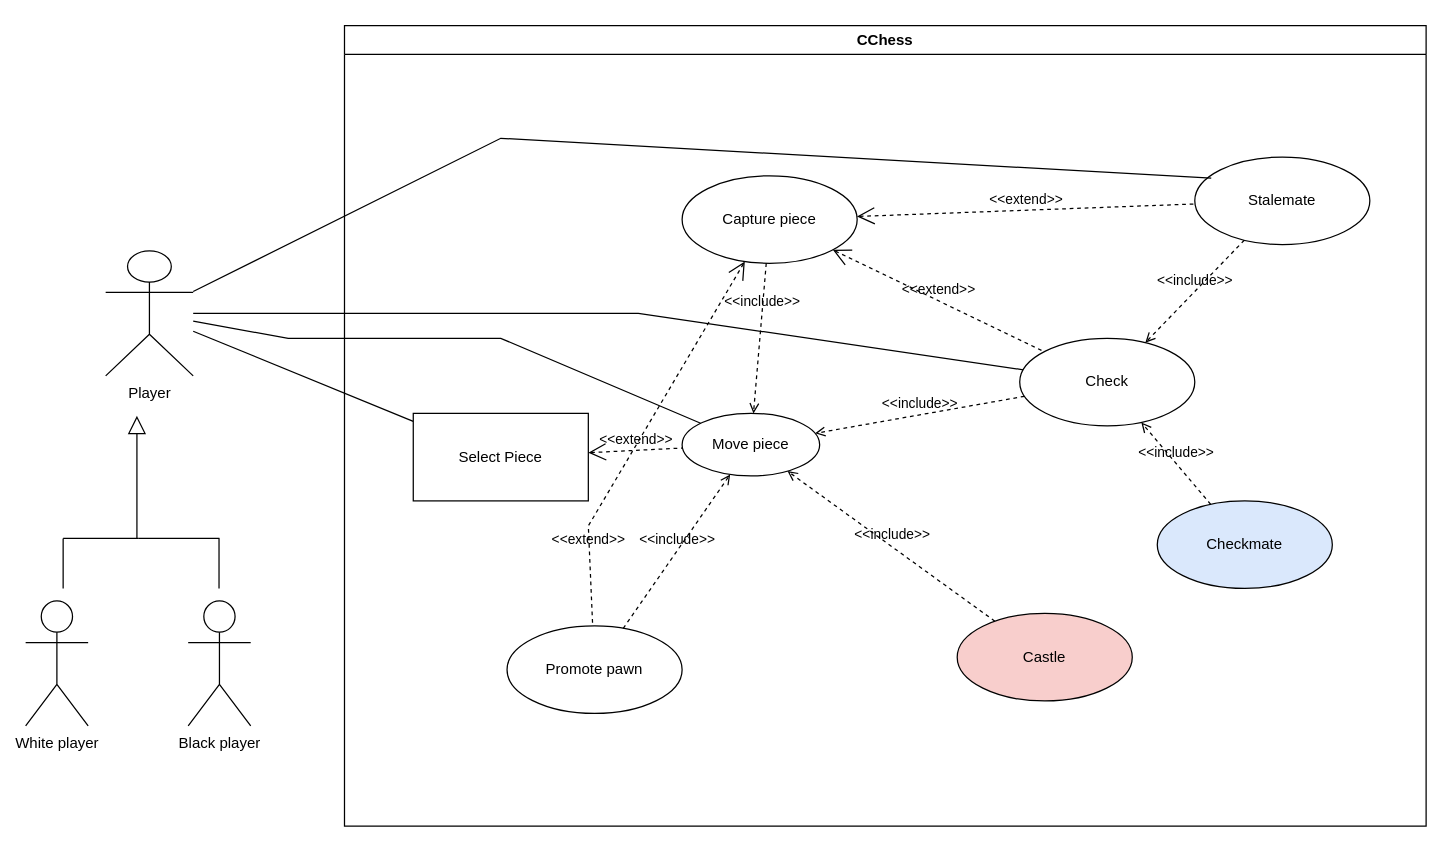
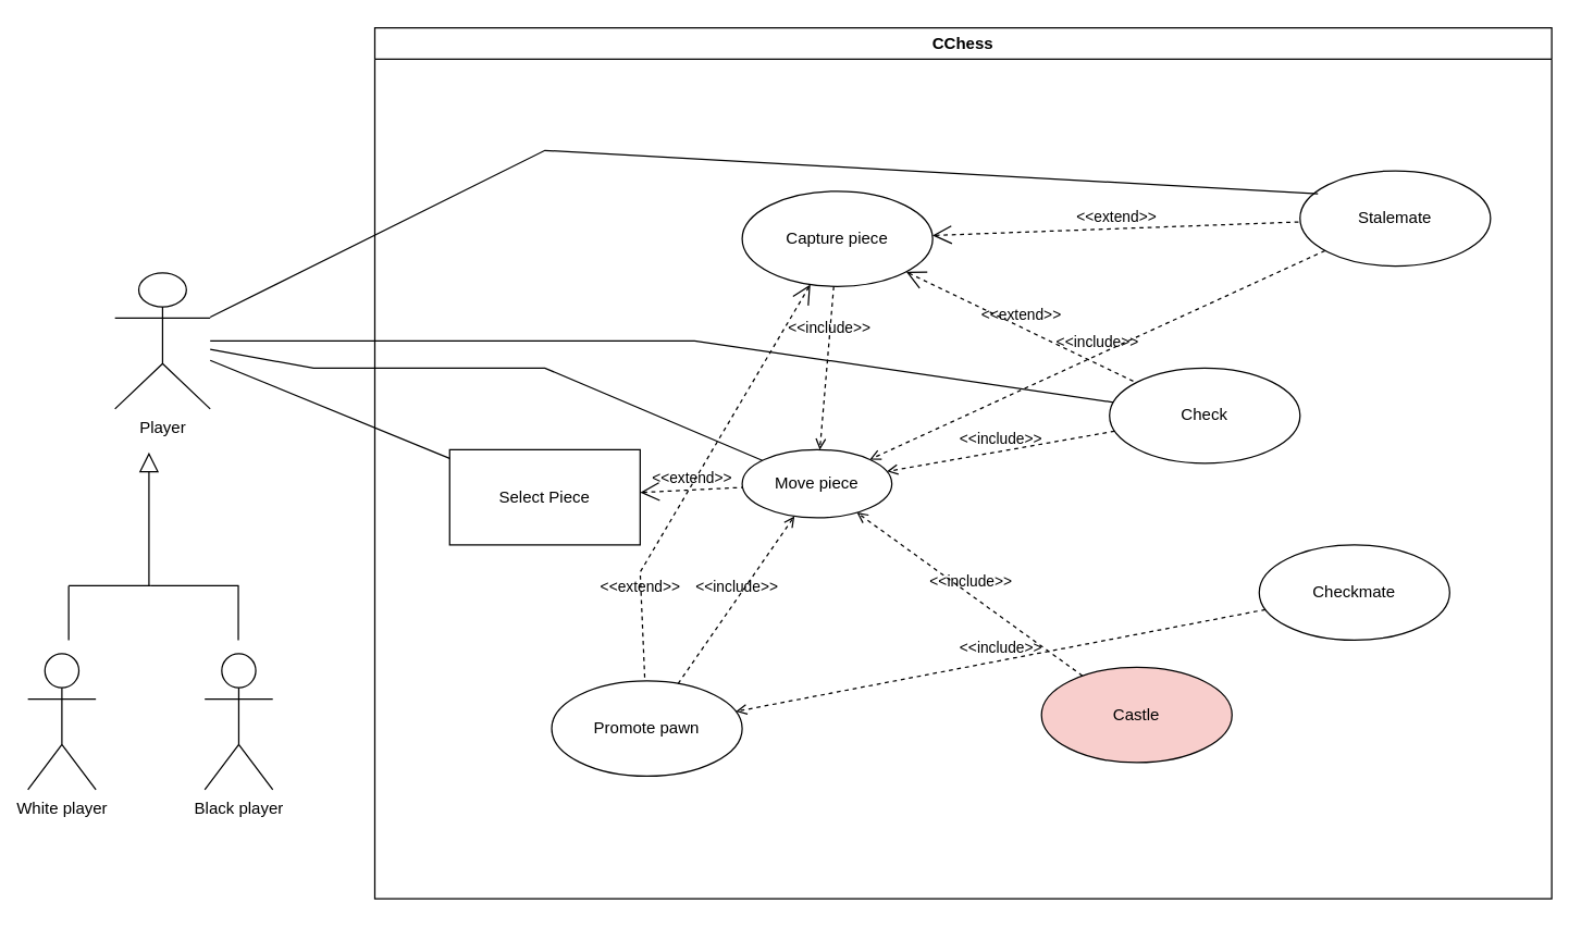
  <mxCell id="0" />
  <mxCell id="1" parent="0" />
  <mxCell id="2" value="Player" style="shape=umlActor;verticalLabelPosition=bottom;verticalAlign=top;html=1;outlineConnect=0;" parent="1" vertex="1"><mxGeometry x="84" y="200" width="70" height="100" as="geometry" /></mxCell>
  <mxCell id="3" value="" style="edgeStyle=none;html=1;endArrow=none;verticalAlign=bottom;rounded=0;" parent="1" source="2" target="6" edge="1"><mxGeometry width="160" relative="1" as="geometry"><mxPoint x="400" y="550" as="sourcePoint" /><mxPoint x="560" y="550" as="targetPoint" /></mxGeometry></mxCell>
  <mxCell id="4" value="Black player" style="shape=umlActor;verticalLabelPosition=bottom;verticalAlign=top;html=1;outlineConnect=0;" parent="1" vertex="1"><mxGeometry x="150" y="480" width="50" height="100" as="geometry" /></mxCell>
  <mxCell id="5" value="CChess" style="swimlane;whiteSpace=wrap;html=1;" parent="1" vertex="1"><mxGeometry x="275" y="20" width="865" height="640" as="geometry" /></mxCell>
  <mxCell id="6" value="Select Piece" style="whiteSpace=wrap;html=1;rounded=0;" parent="5" vertex="1"><mxGeometry x="55" y="310" width="140" height="70" as="geometry" /></mxCell>
  <mxCell id="7" value="Move piece" style="ellipse;whiteSpace=wrap;html=1;" parent="5" vertex="1"><mxGeometry x="270" y="310" width="110" height="50" as="geometry" /></mxCell>
  <mxCell id="8" value="&amp;lt;&amp;lt;extend&amp;gt;&amp;gt;" style="edgeStyle=none;html=1;startArrow=open;endArrow=none;startSize=12;verticalAlign=bottom;dashed=1;labelBackgroundColor=none;rounded=0;" parent="5" source="6" target="7" edge="1"><mxGeometry width="160" relative="1" as="geometry"><mxPoint x="120" y="390" as="sourcePoint" /><mxPoint x="120" y="510" as="targetPoint" /></mxGeometry></mxCell>
  <mxCell id="9" value="Capture piece" style="ellipse;whiteSpace=wrap;html=1;" parent="5" vertex="1"><mxGeometry x="270" y="120" width="140" height="70" as="geometry" /></mxCell>
  <mxCell id="10" value="&amp;lt;&amp;lt;include&amp;gt;&amp;gt;" style="edgeStyle=none;html=1;endArrow=open;verticalAlign=bottom;dashed=1;labelBackgroundColor=none;rounded=0;" parent="5" source="9" target="7" edge="1"><mxGeometry x="-0.333" width="160" relative="1" as="geometry"><mxPoint x="320" y="470" as="sourcePoint" /><mxPoint x="480" y="470" as="targetPoint" /><mxPoint as="offset" /></mxGeometry></mxCell>
  <mxCell id="11" value="Check" style="ellipse;whiteSpace=wrap;html=1;" parent="5" vertex="1"><mxGeometry x="540" y="250" width="140" height="70" as="geometry" /></mxCell>
  <mxCell id="12" value="&amp;lt;&amp;lt;include&amp;gt;&amp;gt;" style="edgeStyle=none;html=1;endArrow=open;verticalAlign=bottom;dashed=1;labelBackgroundColor=none;rounded=0;" parent="5" source="11" target="7" edge="1"><mxGeometry width="160" relative="1" as="geometry"><mxPoint x="320" y="470" as="sourcePoint" /><mxPoint x="500" y="350" as="targetPoint" /></mxGeometry></mxCell>
  <mxCell id="13" value="&amp;lt;&amp;lt;extend&amp;gt;&amp;gt;" style="edgeStyle=none;html=1;startArrow=open;endArrow=none;startSize=12;verticalAlign=bottom;dashed=1;labelBackgroundColor=none;rounded=0;" parent="5" source="9" target="11" edge="1"><mxGeometry width="160" relative="1" as="geometry"><mxPoint x="260" y="410" as="sourcePoint" /><mxPoint x="420" y="410" as="targetPoint" /></mxGeometry></mxCell>
- <mxCell id="14" value="Checkmate" style="ellipse;whiteSpace=wrap;html=1;fillColor=#dae8fc;" parent="5" vertex="1"><mxGeometry x="650" y="380" width="140" height="70" as="geometry" /></mxCell>
- <mxCell id="15" value="&amp;lt;&amp;lt;include&amp;gt;&amp;gt;" style="edgeStyle=none;html=1;endArrow=open;verticalAlign=bottom;dashed=1;labelBackgroundColor=none;rounded=0;" parent="5" source="14" target="11" edge="1"><mxGeometry width="160" relative="1" as="geometry"><mxPoint x="260" y="410" as="sourcePoint" /><mxPoint x="420" y="410" as="targetPoint" /></mxGeometry></mxCell>
- <mxCell id="16" value="&amp;lt;&amp;lt;include&amp;gt;&amp;gt;" style="edgeStyle=none;html=1;endArrow=open;verticalAlign=bottom;dashed=1;labelBackgroundColor=none;rounded=0;" parent="5" source="22" target="11" edge="1"><mxGeometry width="160" relative="1" as="geometry"><mxPoint x="260" y="410" as="sourcePoint" /><mxPoint x="420" y="410" as="targetPoint" /></mxGeometry></mxCell>
+ <mxCell id="14" value="Checkmate" style="ellipse;whiteSpace=wrap;html=1;" parent="5" vertex="1"><mxGeometry x="650" y="380" width="140" height="70" as="geometry" /></mxCell>
+ <mxCell id="15" value="&amp;lt;&amp;lt;include&amp;gt;&amp;gt;" style="edgeStyle=none;html=1;endArrow=open;verticalAlign=bottom;dashed=1;labelBackgroundColor=none;rounded=0;" parent="5" source="14" target="18" edge="1"><mxGeometry width="160" relative="1" as="geometry"><mxPoint x="260" y="410" as="sourcePoint" /><mxPoint x="420" y="410" as="targetPoint" /></mxGeometry></mxCell>
+ <mxCell id="16" value="&amp;lt;&amp;lt;include&amp;gt;&amp;gt;" style="edgeStyle=none;html=1;endArrow=open;verticalAlign=bottom;dashed=1;labelBackgroundColor=none;rounded=0;" parent="5" source="22" target="7" edge="1"><mxGeometry width="160" relative="1" as="geometry"><mxPoint x="260" y="410" as="sourcePoint" /><mxPoint x="420" y="410" as="targetPoint" /></mxGeometry></mxCell>
  <mxCell id="17" value="&amp;lt;&amp;lt;extend&amp;gt;&amp;gt;" style="edgeStyle=none;html=1;startArrow=open;endArrow=none;startSize=12;verticalAlign=bottom;dashed=1;labelBackgroundColor=none;rounded=0;" parent="5" source="9" target="22" edge="1"><mxGeometry width="160" relative="1" as="geometry"><mxPoint x="260" y="410" as="sourcePoint" /><mxPoint x="420" y="410" as="targetPoint" /></mxGeometry></mxCell>
  <mxCell id="18" value="Promote pawn" style="ellipse;whiteSpace=wrap;html=1;" parent="5" vertex="1"><mxGeometry x="130" y="480" width="140" height="70" as="geometry" /></mxCell>
  <mxCell id="19" value="&amp;lt;&amp;lt;include&amp;gt;&amp;gt;" style="edgeStyle=none;html=1;endArrow=open;verticalAlign=bottom;dashed=1;labelBackgroundColor=none;rounded=0;" parent="5" source="18" target="7" edge="1"><mxGeometry width="160" relative="1" as="geometry"><mxPoint x="420" y="420" as="sourcePoint" /><mxPoint x="580" y="420" as="targetPoint" /></mxGeometry></mxCell>
  <mxCell id="20" value="Castle" style="ellipse;whiteSpace=wrap;html=1;fillColor=#f8cecc;" parent="5" vertex="1"><mxGeometry x="490" y="470" width="140" height="70" as="geometry" /></mxCell>
  <mxCell id="21" value="&amp;lt;&amp;lt;include&amp;gt;&amp;gt;" style="edgeStyle=none;html=1;endArrow=open;verticalAlign=bottom;dashed=1;labelBackgroundColor=none;rounded=0;" parent="5" source="20" target="7" edge="1"><mxGeometry width="160" relative="1" as="geometry"><mxPoint x="420" y="420" as="sourcePoint" /><mxPoint x="580" y="420" as="targetPoint" /></mxGeometry></mxCell>
  <mxCell id="22" value="Stalemate" style="ellipse;whiteSpace=wrap;html=1;" parent="5" vertex="1"><mxGeometry x="680" y="105" width="140" height="70" as="geometry" /></mxCell>
  <mxCell id="23" value="&amp;lt;&amp;lt;extend&amp;gt;&amp;gt;" style="edgeStyle=none;html=1;startArrow=open;endArrow=none;startSize=12;verticalAlign=bottom;dashed=1;labelBackgroundColor=none;rounded=0;" edge="1" parent="5" source="9" target="18"><mxGeometry x="0.631" y="-1" width="160" relative="1" as="geometry"><mxPoint x="295" y="538.82" as="sourcePoint" /><mxPoint x="455" y="538.82" as="targetPoint" /><Array as="points"><mxPoint x="195" y="400" /></Array><mxPoint as="offset" /></mxGeometry></mxCell>
  <mxCell id="24" value="" style="edgeStyle=none;html=1;endArrow=block;endFill=0;endSize=12;verticalAlign=bottom;rounded=0;" edge="1" parent="1"><mxGeometry width="160" relative="1" as="geometry"><mxPoint x="109" y="430" as="sourcePoint" /><mxPoint x="109" y="332" as="targetPoint" /></mxGeometry></mxCell>
  <mxCell id="25" value="&lt;div&gt;White player&lt;/div&gt;" style="shape=umlActor;verticalLabelPosition=bottom;verticalAlign=top;html=1;outlineConnect=0;" vertex="1" parent="1"><mxGeometry x="20" y="480" width="50" height="100" as="geometry" /></mxCell>
  <mxCell id="26" value="" style="endArrow=none;html=1;rounded=0;" edge="1" parent="1"><mxGeometry width="50" height="50" relative="1" as="geometry"><mxPoint x="50" y="430" as="sourcePoint" /><mxPoint x="110" y="430" as="targetPoint" /></mxGeometry></mxCell>
  <mxCell id="27" value="" style="endArrow=none;html=1;rounded=0;" edge="1" parent="1"><mxGeometry width="50" height="50" relative="1" as="geometry"><mxPoint x="50" y="430" as="sourcePoint" /><mxPoint x="50" y="470" as="targetPoint" /></mxGeometry></mxCell>
  <mxCell id="28" value="" style="endArrow=none;html=1;rounded=0;" edge="1" parent="1"><mxGeometry width="50" height="50" relative="1" as="geometry"><mxPoint x="174.66" y="430" as="sourcePoint" /><mxPoint x="174.66" y="470" as="targetPoint" /></mxGeometry></mxCell>
  <mxCell id="29" value="" style="endArrow=none;html=1;rounded=0;" edge="1" parent="1"><mxGeometry width="50" height="50" relative="1" as="geometry"><mxPoint x="110" y="430" as="sourcePoint" /><mxPoint x="175" y="430" as="targetPoint" /></mxGeometry></mxCell>
  <mxCell id="30" value="" style="edgeStyle=none;html=1;endArrow=none;verticalAlign=bottom;rounded=0;" edge="1" parent="1" source="2" target="7"><mxGeometry width="160" relative="1" as="geometry"><mxPoint x="170" y="217" as="sourcePoint" /><mxPoint x="381" y="300" as="targetPoint" /><Array as="points"><mxPoint x="230" y="270" /><mxPoint x="400" y="270" /></Array></mxGeometry></mxCell>
  <mxCell id="31" value="" style="edgeStyle=none;html=1;endArrow=none;verticalAlign=bottom;rounded=0;" edge="1" parent="1" source="2" target="11"><mxGeometry width="160" relative="1" as="geometry"><mxPoint x="144" y="270" as="sourcePoint" /><mxPoint x="355" y="353" as="targetPoint" /><Array as="points"><mxPoint x="510" y="250" /></Array></mxGeometry></mxCell>
  <mxCell id="32" value="" style="edgeStyle=none;html=1;endArrow=none;verticalAlign=bottom;rounded=0;entryX=0.094;entryY=0.242;entryDx=0;entryDy=0;entryPerimeter=0;" edge="1" parent="1" source="2" target="22"><mxGeometry width="160" relative="1" as="geometry"><mxPoint x="154" y="280" as="sourcePoint" /><mxPoint x="900" y="110" as="targetPoint" /><Array as="points"><mxPoint x="400" y="110" /></Array></mxGeometry></mxCell>
